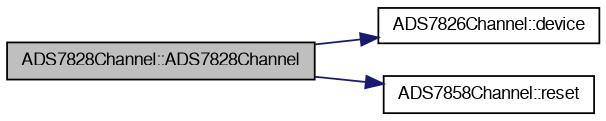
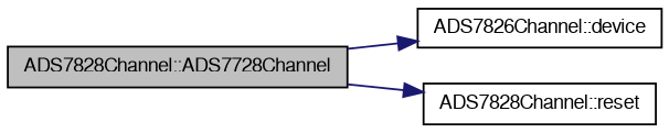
  digraph {
    rankdir=LR
    node [color=black fillcolor=white fontname=FreeSans fontsize=10 shape=record style=filled]
    edge [color=midnightblue fontname=FreeSans fontsize=10 labelfontname=FreeSans labelfontsize=10 style=solid]
-   n1 [fillcolor=grey75 fontcolor=black height=0.2 label="ADS7828Channel::ADS7828Channel" width=0.4]
+   n1 [fillcolor=grey75 fontcolor=black height=0.2 label="ADS7828Channel::ADS7728Channel" width=0.4]
    n2 [height=0.2 label="ADS7826Channel::device" width=0.4]
-   n3 [height=0.2 label="ADS7858Channel::reset" width=0.4]
+   n3 [height=0.2 label="ADS7828Channel::reset" width=0.4]
    n1 -> n2
    n1 -> n3
  }
